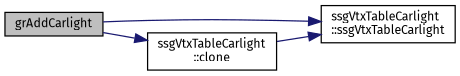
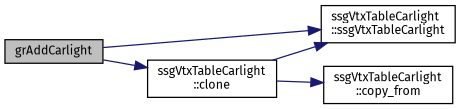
  digraph {
    rankdir=LR
    fontname="Fira Sans"
    node [color=black fillcolor=white fontname="Fira Sans" fontsize=10 shape=record style=filled]
    edge [color=midnightblue fontname="Fira Sans" fontsize=10 labelfontname=Helvetica labelfontsize=10 style=solid]
    n1 [fillcolor=grey75 fontcolor=black height=0.2 label=grAddCarlight width=0.4]
    n2 [height=0.2 label="ssgVtxTableCarlight\l::ssgVtxTableCarlight" width=0.4]
    n3 [height=0.2 label="ssgVtxTableCarlight\l::clone" width=0.4]
+   n4 [height=0.2 label="ssgVtxTableCarlight\l::copy_from" width=0.4]
    n1 -> n2
    n1 -> n3
    n3 -> n2
+   n3 -> n4
  }
